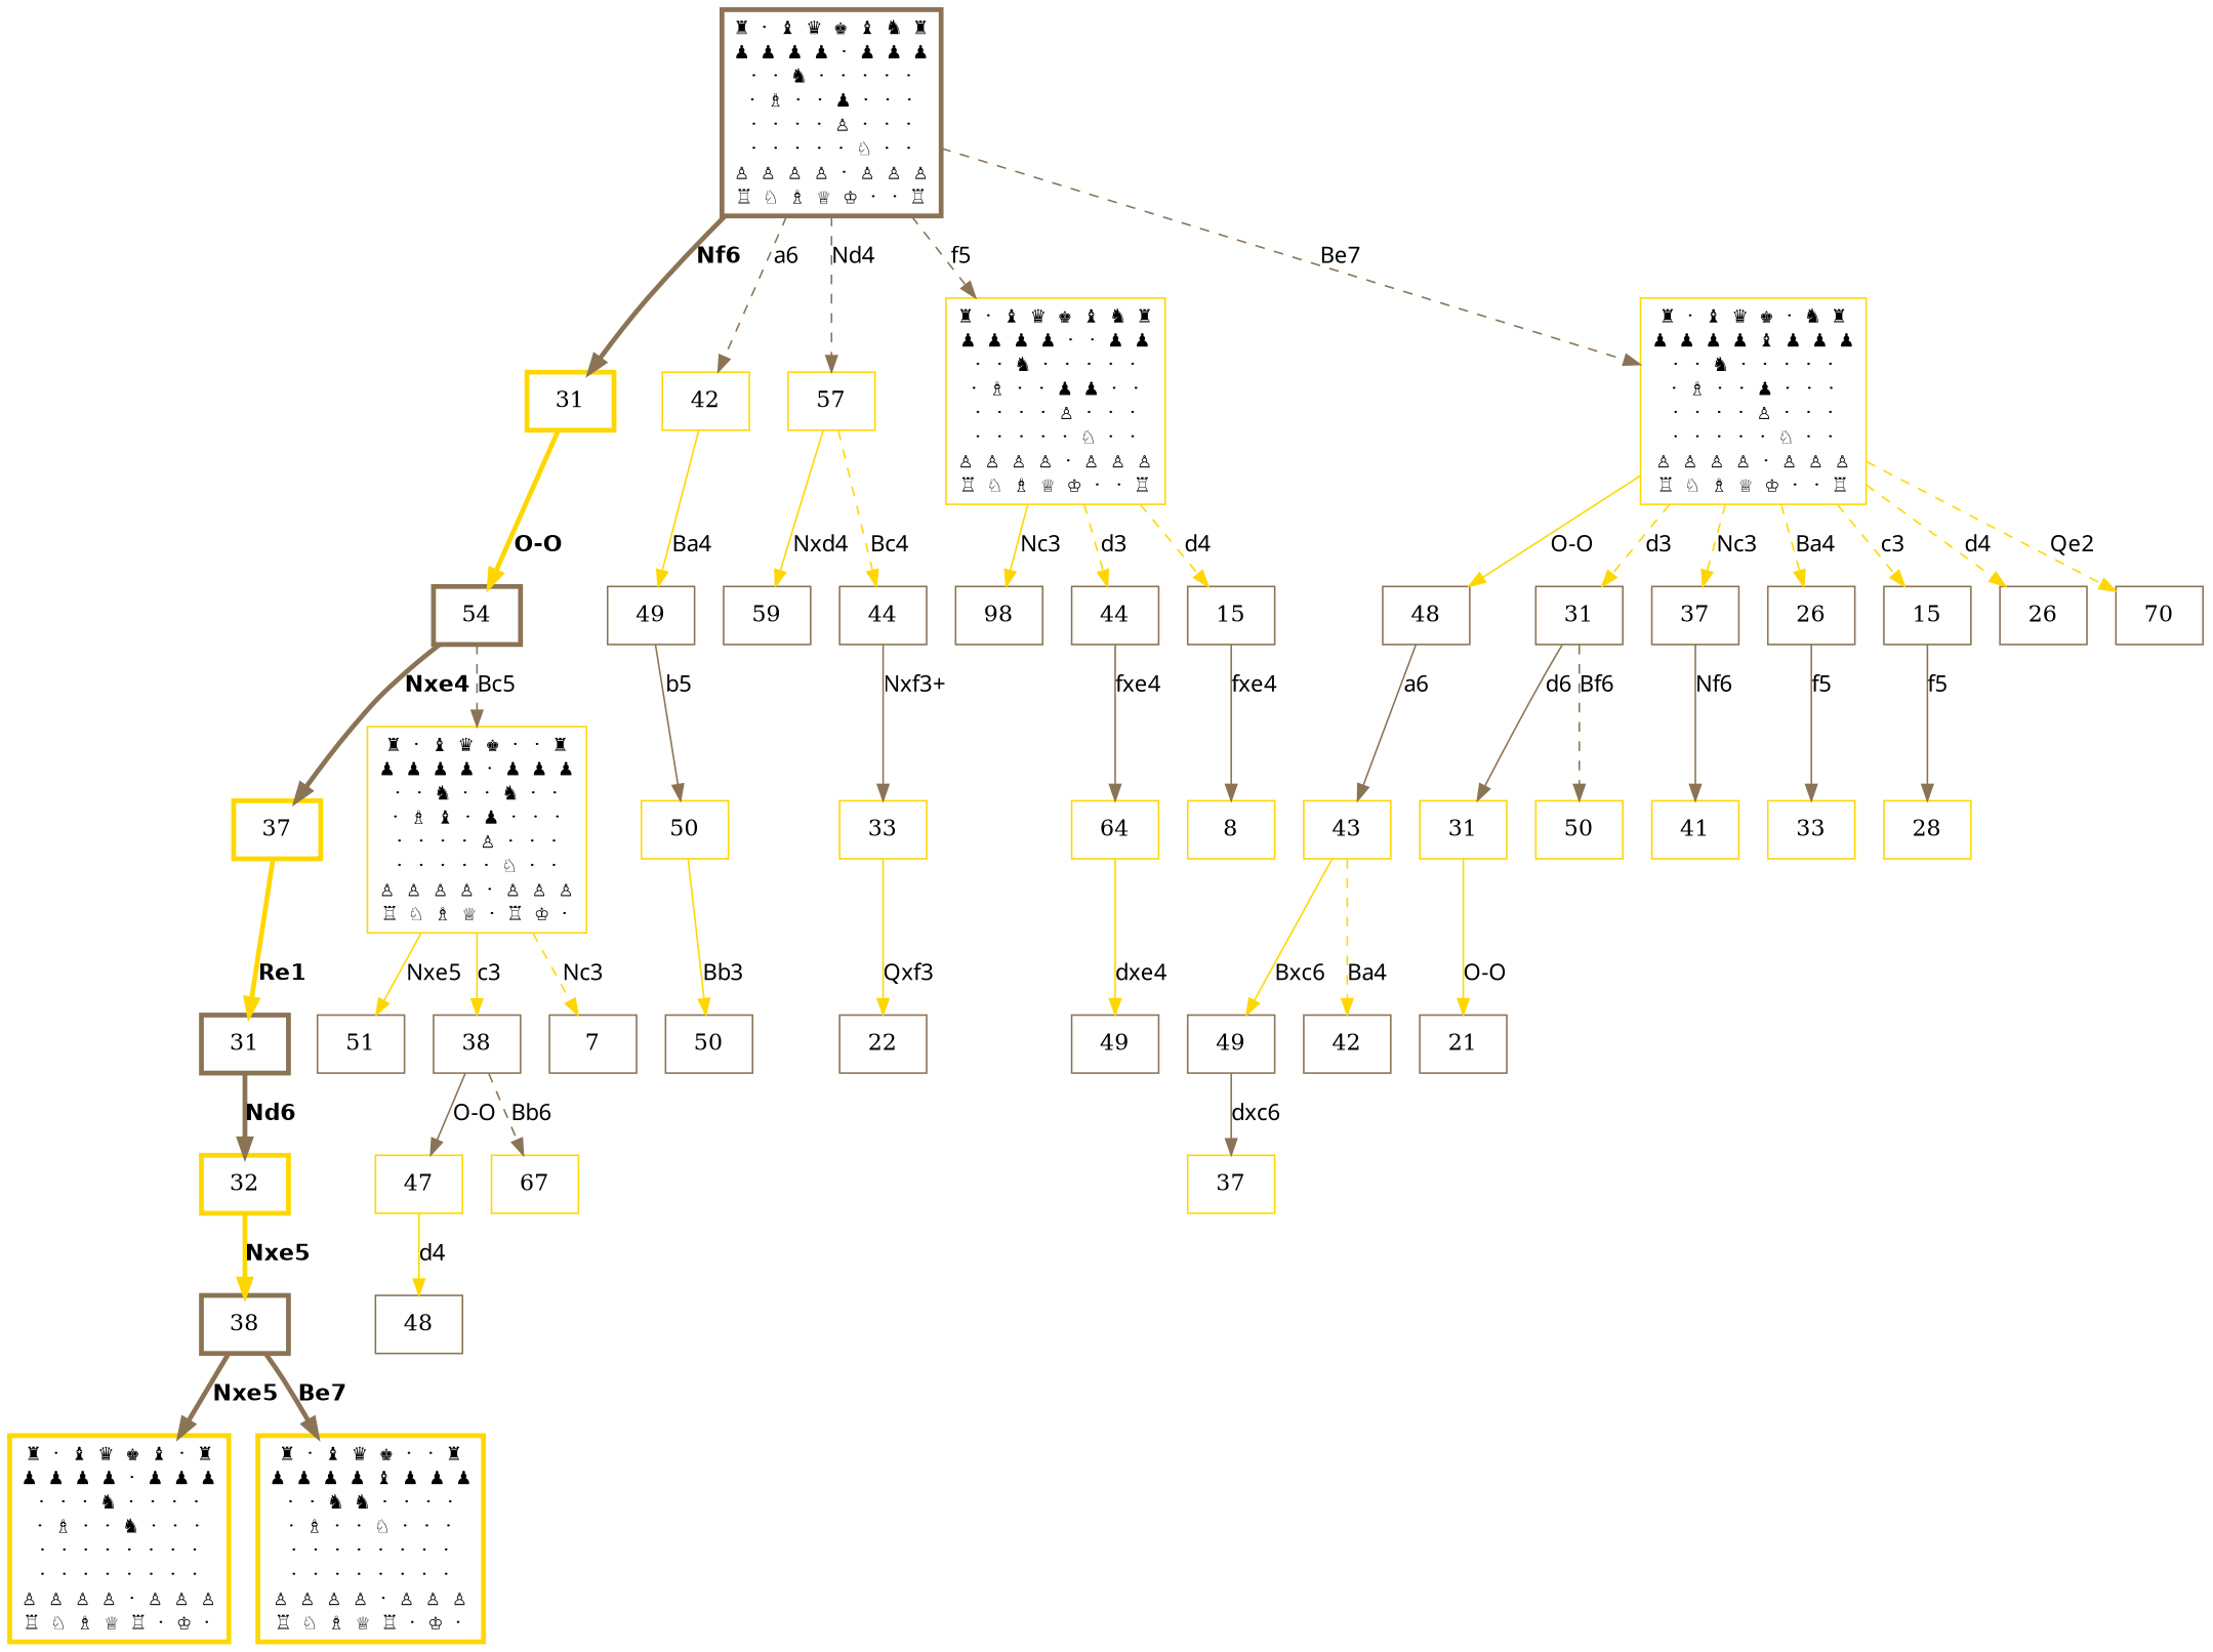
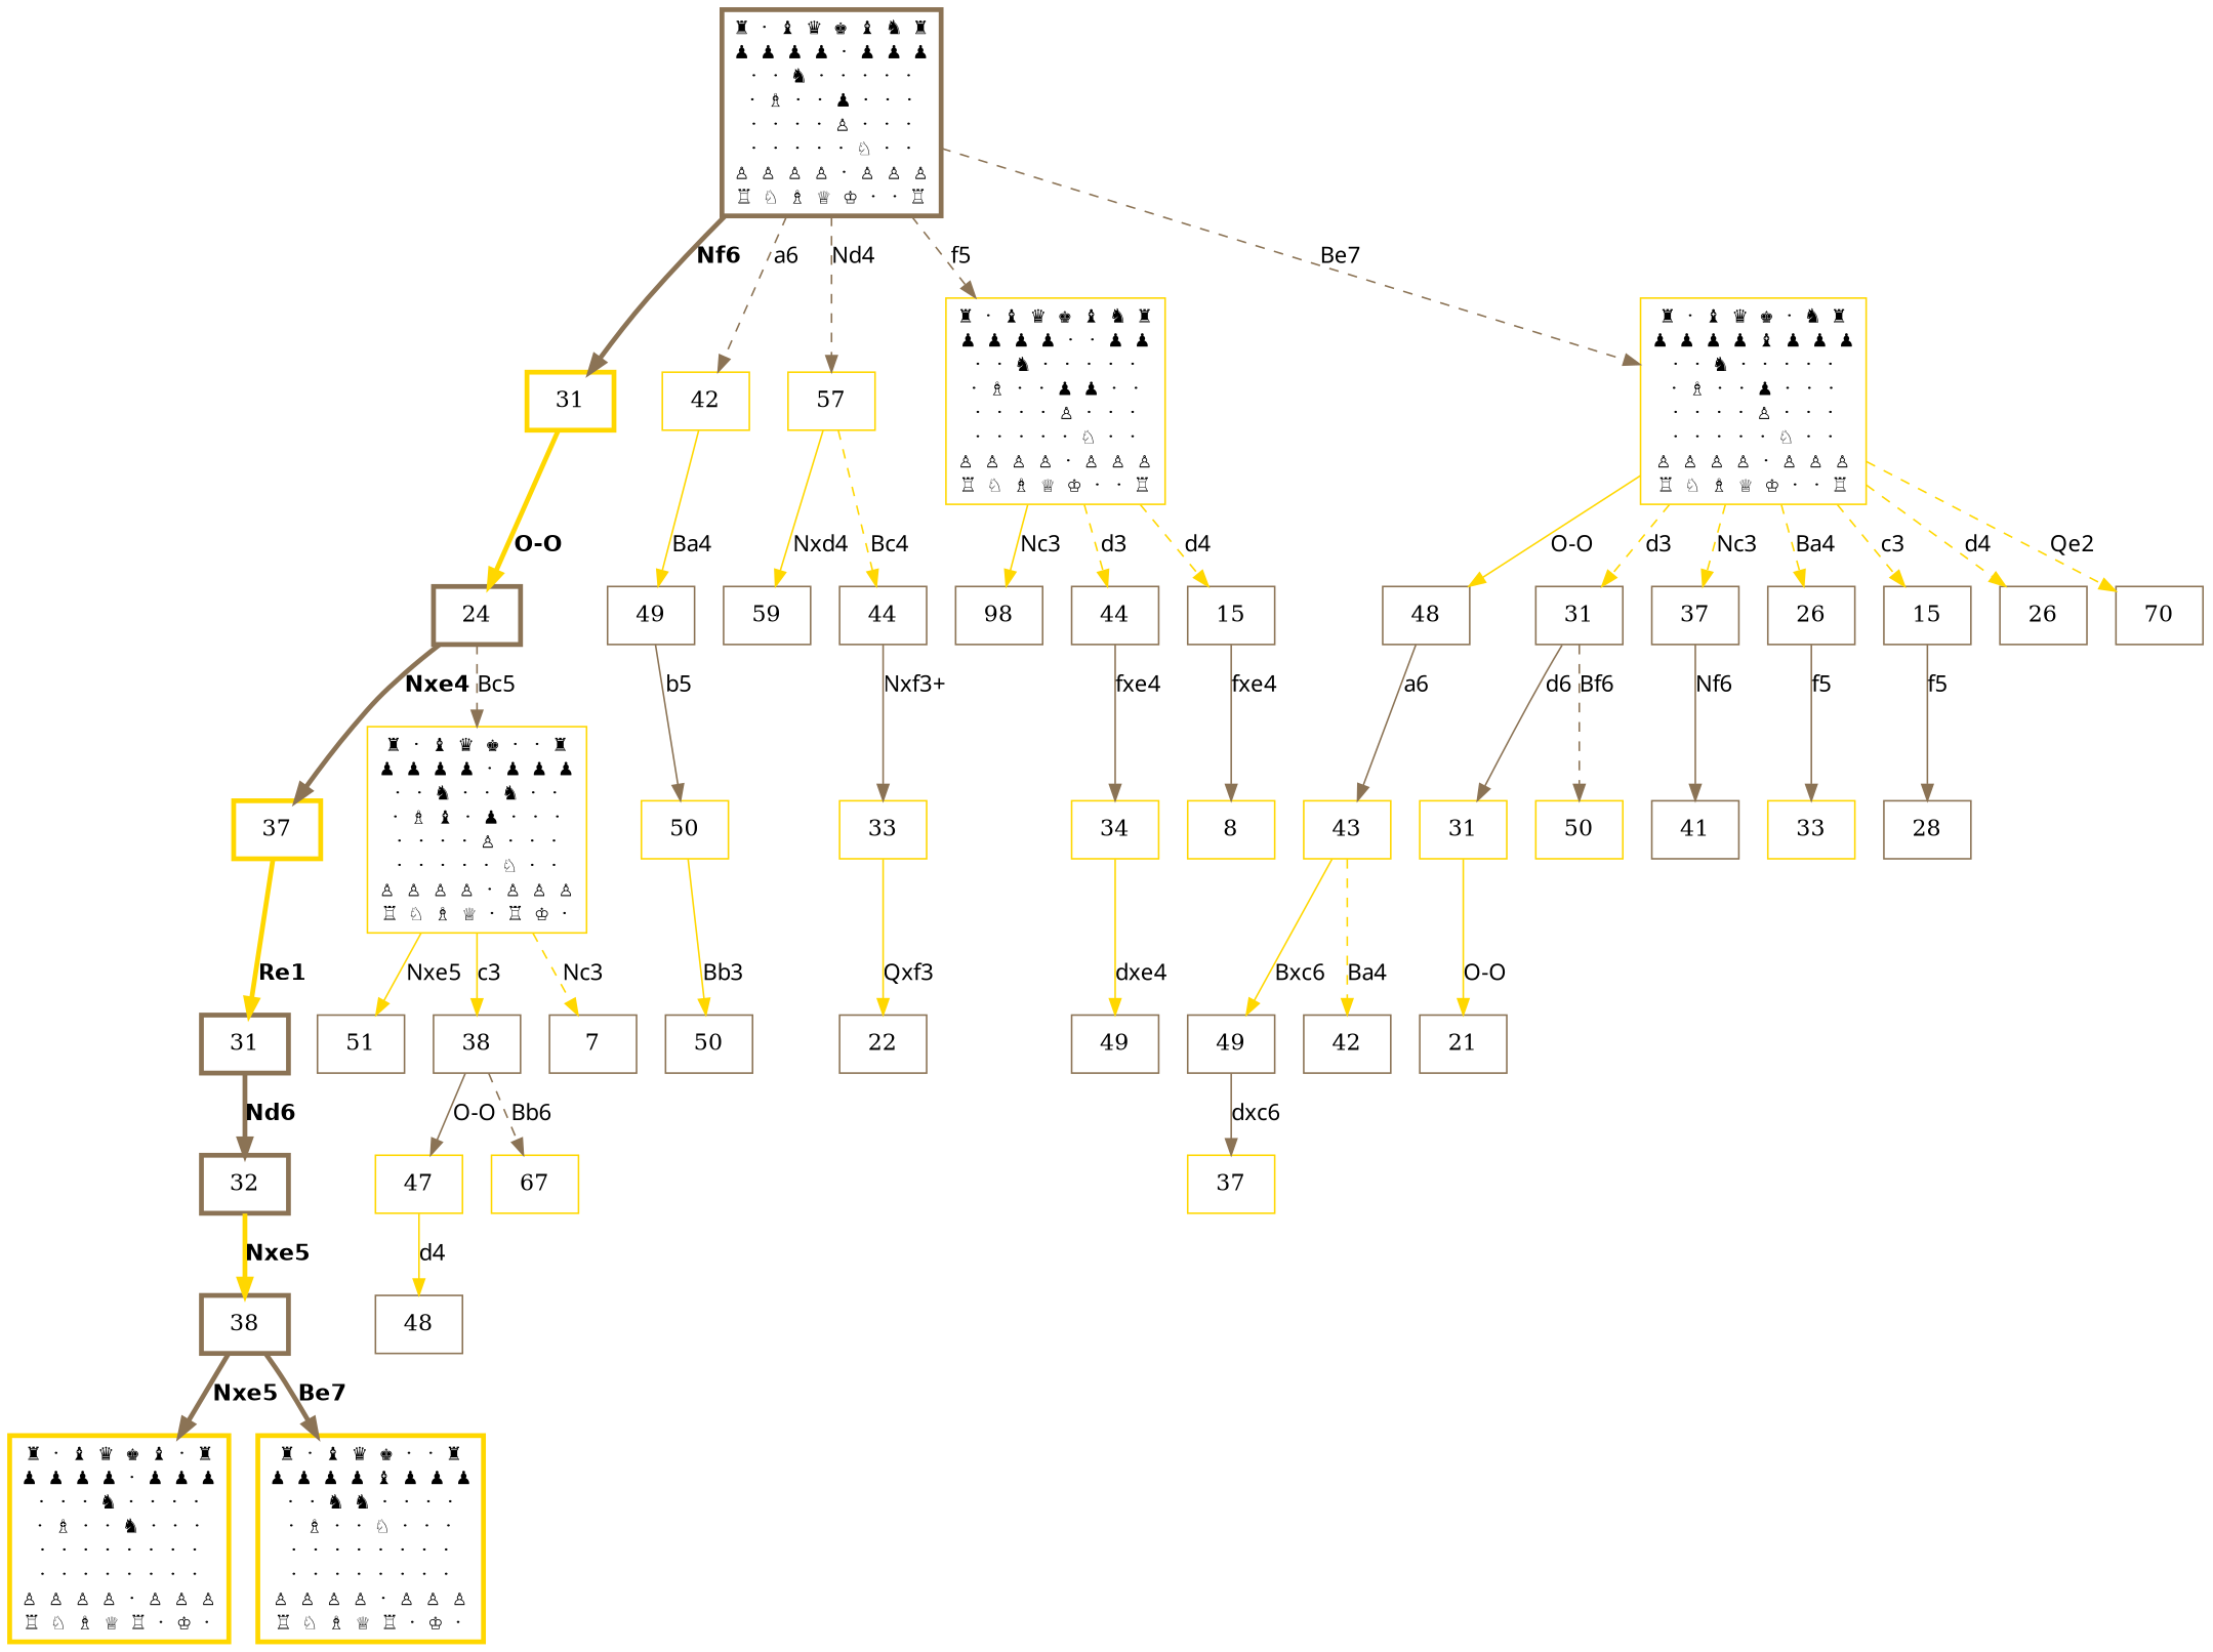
  digraph {
    node [color=burlywood4 penwidth=1 shape=box]
    edge [color=gold fontname=Helvectica penwidth=1 style=solid]
    n1 [fontname=Courier label="♜ · ♝ ♛ ♚ ♝ ♞ ♜\n♟ ♟ ♟ ♟ · ♟ ♟ ♟\n· · ♞ · · · · ·\n· ♗ · · ♟ · · ·\n· · · · ♙ · · ·\n· · · · · ♘ · ·\n♙ ♙ ♙ ♙ · ♙ ♙ ♙\n♖ ♘ ♗ ♕ ♔ · · ♖" penwidth=3]
    n2 [color=gold label=31 penwidth=3]
    n3 [color=gold label=42]
    n4 [color=gold label=57]
    n5 [color=gold fontname=Courier label="♜ · ♝ ♛ ♚ ♝ ♞ ♜\n♟ ♟ ♟ ♟ · · ♟ ♟\n· · ♞ · · · · ·\n· ♗ · · ♟ ♟ · ·\n· · · · ♙ · · ·\n· · · · · ♘ · ·\n♙ ♙ ♙ ♙ · ♙ ♙ ♙\n♖ ♘ ♗ ♕ ♔ · · ♖"]
    n6 [color=gold fontname=Courier label="♜ · ♝ ♛ ♚ · ♞ ♜\n♟ ♟ ♟ ♟ ♝ ♟ ♟ ♟\n· · ♞ · · · · ·\n· ♗ · · ♟ · · ·\n· · · · ♙ · · ·\n· · · · · ♘ · ·\n♙ ♙ ♙ ♙ · ♙ ♙ ♙\n♖ ♘ ♗ ♕ ♔ · · ♖"]
-   n7 [label=54 penwidth=3]
+   n7 [label=24 penwidth=3]
    n8 [label=49]
    n9 [label=59]
    n10 [label=44]
    n11 [label=98]
    n12 [label=44]
    n13 [label=15]
    n14 [label=48]
    n15 [label=31]
    n16 [label=37]
    n17 [label=26]
    n18 [label=15]
    n19 [label=26]
    n20 [label=70]
    n21 [color=gold label=37 penwidth=3]
    n22 [color=gold fontname=Courier label="♜ · ♝ ♛ ♚ · · ♜\n♟ ♟ ♟ ♟ · ♟ ♟ ♟\n· · ♞ · · ♞ · ·\n· ♗ ♝ · ♟ · · ·\n· · · · ♙ · · ·\n· · · · · ♘ · ·\n♙ ♙ ♙ ♙ · ♙ ♙ ♙\n♖ ♘ ♗ ♕ · ♖ ♔ ·"]
    n23 [color=gold label=50]
    n24 [color=gold label=33]
-   n25 [color=gold label=64]
+   n25 [color=gold label=34]
    n26 [color=gold label=8]
    n27 [color=gold label=43]
    n28 [color=gold label=31]
    n29 [color=gold label=50]
-   n30 [color=gold label=41]
+   n30 [label=41]
    n31 [color=gold label=33]
-   n32 [color=gold label=28]
+   n32 [label=28]
    n33 [label=31 penwidth=3]
    n34 [label=51]
    n35 [label=38]
    n36 [label=7]
-   n37 [color=gold label=32 penwidth=3]
+   n37 [label=32 penwidth=3]
    n38 [color=gold label=47]
    n39 [color=gold label=67]
    n40 [label=38 penwidth=3]
    n41 [color=gold fontname=Courier label="♜ · ♝ ♛ ♚ ♝ · ♜\n♟ ♟ ♟ ♟ · ♟ ♟ ♟\n· · · ♞ · · · ·\n· ♗ · · ♞ · · ·\n· · · · · · · ·\n· · · · · · · ·\n♙ ♙ ♙ ♙ · ♙ ♙ ♙\n♖ ♘ ♗ ♕ ♖ · ♔ ·" penwidth=3]
    n42 [color=gold fontname=Courier label="♜ · ♝ ♛ ♚ · · ♜\n♟ ♟ ♟ ♟ ♝ ♟ ♟ ♟\n· · ♞ ♞ · · · ·\n· ♗ · · ♘ · · ·\n· · · · · · · ·\n· · · · · · · ·\n♙ ♙ ♙ ♙ · ♙ ♙ ♙\n♖ ♘ ♗ ♕ ♖ · ♔ ·" penwidth=3]
    n43 [label=48]
    n44 [label=50]
    n45 [label=22]
    n46 [label=49]
    n47 [label=49]
    n48 [label=42]
    n49 [label=21]
    n50 [color=gold label=37]
    n1 -> n2 [color=burlywood4 fontname="Helvetica-bold" label=Nf6 penwidth=3]
    n1 -> n3 [color=burlywood4 label=a6 style=dashed]
    n1 -> n4 [color=burlywood4 label=Nd4 style=dashed]
    n1 -> n5 [color=burlywood4 label=f5 style=dashed]
    n1 -> n6 [color=burlywood4 label=Be7 style=dashed]
    n2 -> n7 [fontname="Helvetica-bold" label="O-O" penwidth=3]
    n3 -> n8 [label=Ba4]
    n4 -> n9 [label=Nxd4]
    n4 -> n10 [label=Bc4 style=dashed]
    n5 -> n11 [label=Nc3]
    n5 -> n12 [label=d3 style=dashed]
    n5 -> n13 [label=d4 style=dashed]
    n6 -> n14 [label="O-O"]
    n6 -> n15 [label=d3 style=dashed]
    n6 -> n16 [label=Nc3 style=dashed]
    n6 -> n17 [label=Ba4 style=dashed]
    n6 -> n18 [label=c3 style=dashed]
    n6 -> n19 [label=d4 style=dashed]
    n6 -> n20 [label=Qe2 style=dashed]
    n7 -> n21 [color=burlywood4 fontname="Helvetica-bold" label=Nxe4 penwidth=3]
    n7 -> n22 [color=burlywood4 label=Bc5 style=dashed]
    n8 -> n23 [color=burlywood4 label=b5]
    n10 -> n24 [color=burlywood4 label="Nxf3+"]
    n12 -> n25 [color=burlywood4 label=fxe4]
    n13 -> n26 [color=burlywood4 label=fxe4]
    n14 -> n27 [color=burlywood4 label=a6]
    n15 -> n28 [color=burlywood4 label=d6]
    n15 -> n29 [color=burlywood4 label=Bf6 style=dashed]
    n16 -> n30 [color=burlywood4 label=Nf6]
    n17 -> n31 [color=burlywood4 label=f5]
    n18 -> n32 [color=burlywood4 label=f5]
    n21 -> n33 [fontname="Helvetica-bold" label=Re1 penwidth=3]
    n22 -> n34 [label=Nxe5]
    n22 -> n35 [label=c3]
    n22 -> n36 [label=Nc3 style=dashed]
    n23 -> n44 [label=Bb3]
    n24 -> n45 [label=Qxf3]
    n25 -> n46 [label=dxe4]
    n27 -> n47 [label=Bxc6]
    n27 -> n48 [label=Ba4 style=dashed]
    n28 -> n49 [label="O-O"]
    n33 -> n37 [color=burlywood4 fontname="Helvetica-bold" label=Nd6 penwidth=3]
    n35 -> n38 [color=burlywood4 label="O-O"]
    n35 -> n39 [color=burlywood4 label=Bb6 style=dashed]
    n37 -> n40 [fontname="Helvetica-bold" label=Nxe5 penwidth=3]
    n38 -> n43 [label=d4]
    n40 -> n41 [color=burlywood4 fontname="Helvetica-bold" label=Nxe5 penwidth=3]
    n40 -> n42 [color=burlywood4 fontname="Helvetica-bold" label=Be7 penwidth=3]
    n47 -> n50 [color=burlywood4 label=dxc6]
  }
